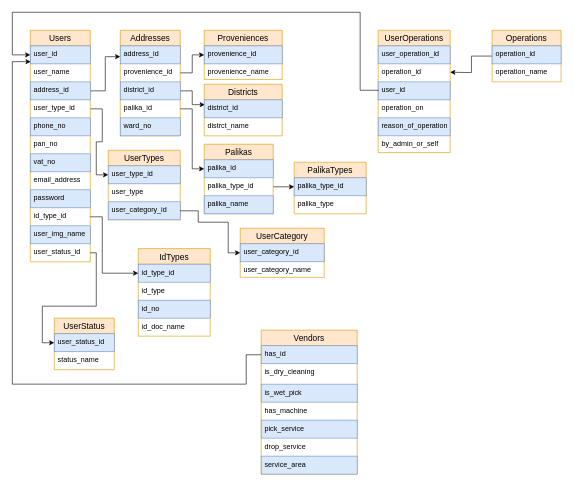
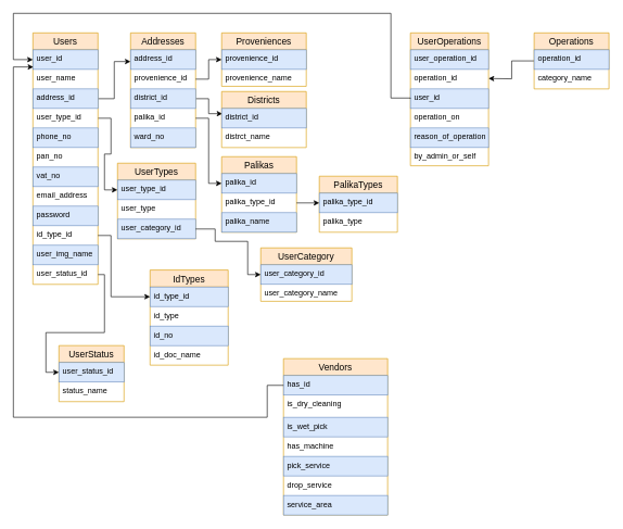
  <mxCell id="0" />
  <mxCell id="1" parent="0" />
  <mxCell id="2" style="edgeStyle=orthogonalEdgeStyle;rounded=0;orthogonalLoop=1;jettySize=auto;html=1;exitX=1;exitY=0.5;exitDx=0;exitDy=0;entryX=0;entryY=0.5;entryDx=0;entryDy=0;" parent="1" source="8" target="18" edge="1"><mxGeometry relative="1" as="geometry" /></mxCell>
  <mxCell id="3" style="edgeStyle=orthogonalEdgeStyle;rounded=0;orthogonalLoop=1;jettySize=auto;html=1;entryX=0;entryY=0.25;entryDx=0;entryDy=0;exitX=1;exitY=0.5;exitDx=0;exitDy=0;" parent="1" source="7" target="22" edge="1"><mxGeometry relative="1" as="geometry" /></mxCell>
  <mxCell id="4" value="Users" style="swimlane;fontStyle=0;childLayout=stackLayout;horizontal=1;startSize=26;horizontalStack=0;resizeParent=1;resizeParentMax=0;resizeLast=0;collapsible=1;marginBottom=0;align=center;fontSize=14;fillColor=#ffe6cc;strokeColor=#d79b00;" parent="1" vertex="1"><mxGeometry x="50" y="50" width="100" height="386" as="geometry" /></mxCell>
  <mxCell id="5" value="user_id" style="text;strokeColor=#6c8ebf;fillColor=#dae8fc;spacingLeft=4;spacingRight=4;overflow=hidden;rotatable=0;points=[[0,0.5],[1,0.5]];portConstraint=eastwest;fontSize=12;fillStyle=auto;" parent="4" vertex="1"><mxGeometry y="26" width="100" height="30" as="geometry" /></mxCell>
  <mxCell id="6" value="user_name" style="text;spacingLeft=4;spacingRight=4;overflow=hidden;rotatable=0;points=[[0,0.5],[1,0.5]];portConstraint=eastwest;fontSize=12;fillStyle=auto;" parent="4" vertex="1"><mxGeometry y="56" width="100" height="30" as="geometry" /></mxCell>
  <mxCell id="7" value="address_id" style="text;strokeColor=#6c8ebf;fillColor=#dae8fc;spacingLeft=4;spacingRight=4;overflow=hidden;rotatable=0;points=[[0,0.5],[1,0.5]];portConstraint=eastwest;fontSize=12;" parent="4" vertex="1"><mxGeometry y="86" width="100" height="30" as="geometry" /></mxCell>
  <mxCell id="8" value="user_type_id" style="text;strokeColor=none;fillColor=none;spacingLeft=4;spacingRight=4;overflow=hidden;rotatable=0;points=[[0,0.5],[1,0.5]];portConstraint=eastwest;fontSize=12;" parent="4" vertex="1"><mxGeometry y="116" width="100" height="30" as="geometry" /></mxCell>
  <mxCell id="9" value="phone_no" style="text;strokeColor=#6c8ebf;fillColor=#dae8fc;spacingLeft=4;spacingRight=4;overflow=hidden;rotatable=0;points=[[0,0.5],[1,0.5]];portConstraint=eastwest;fontSize=12;" parent="4" vertex="1"><mxGeometry y="146" width="100" height="30" as="geometry" /></mxCell>
  <mxCell id="10" value="pan_no" style="text;spacingLeft=4;spacingRight=4;overflow=hidden;rotatable=0;points=[[0,0.5],[1,0.5]];portConstraint=eastwest;fontSize=12;" vertex="1" parent="4"><mxGeometry y="176" width="100" height="30" as="geometry" /></mxCell>
  <mxCell id="11" value="vat_no" style="text;spacingLeft=4;spacingRight=4;overflow=hidden;rotatable=0;points=[[0,0.5],[1,0.5]];portConstraint=eastwest;fontSize=12;fillColor=#dae8fc;strokeColor=#6c8ebf;" vertex="1" parent="4"><mxGeometry y="206" width="100" height="30" as="geometry" /></mxCell>
  <mxCell id="12" value="email_address" style="text;spacingLeft=4;spacingRight=4;overflow=hidden;rotatable=0;points=[[0,0.5],[1,0.5]];portConstraint=eastwest;fontSize=12;" parent="4" vertex="1"><mxGeometry y="236" width="100" height="30" as="geometry" /></mxCell>
  <mxCell id="13" value="password" style="text;spacingLeft=4;spacingRight=4;overflow=hidden;rotatable=0;points=[[0,0.5],[1,0.5]];portConstraint=eastwest;fontSize=12;fillColor=#dae8fc;strokeColor=#6c8ebf;" parent="4" vertex="1"><mxGeometry y="266" width="100" height="30" as="geometry" /></mxCell>
  <mxCell id="14" value="id_type_id" style="text;spacingLeft=4;spacingRight=4;overflow=hidden;rotatable=0;points=[[0,0.5],[1,0.5]];portConstraint=eastwest;fontSize=12;" parent="4" vertex="1"><mxGeometry y="296" width="100" height="30" as="geometry" /></mxCell>
  <mxCell id="15" value="user_img_name" style="text;spacingLeft=4;spacingRight=4;overflow=hidden;rotatable=0;points=[[0,0.5],[1,0.5]];portConstraint=eastwest;fontSize=12;fillColor=#dae8fc;strokeColor=#6c8ebf;" parent="4" vertex="1"><mxGeometry y="326" width="100" height="30" as="geometry" /></mxCell>
  <mxCell id="16" value="user_status_id" style="text;spacingLeft=4;spacingRight=4;overflow=hidden;rotatable=0;points=[[0,0.5],[1,0.5]];portConstraint=eastwest;fontSize=12;" vertex="1" parent="4"><mxGeometry y="356" width="100" height="30" as="geometry" /></mxCell>
  <mxCell id="17" value="UserTypes" style="swimlane;fontStyle=0;childLayout=stackLayout;horizontal=1;startSize=26;horizontalStack=0;resizeParent=1;resizeParentMax=0;resizeLast=0;collapsible=1;marginBottom=0;align=center;fontSize=14;fillColor=#ffe6cc;strokeColor=#d79b00;" parent="1" vertex="1"><mxGeometry x="180" y="250" width="120" height="116" as="geometry" /></mxCell>
  <mxCell id="18" value="user_type_id" style="text;strokeColor=#6c8ebf;fillColor=#dae8fc;spacingLeft=4;spacingRight=4;overflow=hidden;rotatable=0;points=[[0,0.5],[1,0.5]];portConstraint=eastwest;fontSize=12;" parent="17" vertex="1"><mxGeometry y="26" width="120" height="30" as="geometry" /></mxCell>
  <mxCell id="19" value="user_type" style="text;strokeColor=none;fillColor=none;spacingLeft=4;spacingRight=4;overflow=hidden;rotatable=0;points=[[0,0.5],[1,0.5]];portConstraint=eastwest;fontSize=12;" parent="17" vertex="1"><mxGeometry y="56" width="120" height="30" as="geometry" /></mxCell>
  <mxCell id="20" value="user_category_id" style="text;strokeColor=#6c8ebf;fillColor=#dae8fc;spacingLeft=4;spacingRight=4;overflow=hidden;rotatable=0;points=[[0,0.5],[1,0.5]];portConstraint=eastwest;fontSize=12;" vertex="1" parent="17"><mxGeometry y="86" width="120" height="30" as="geometry" /></mxCell>
  <mxCell id="21" style="edgeStyle=orthogonalEdgeStyle;rounded=0;orthogonalLoop=1;jettySize=auto;html=1;entryX=0.008;entryY=0.267;entryDx=0;entryDy=0;entryPerimeter=0;exitX=1;exitY=0.5;exitDx=0;exitDy=0;" parent="1" source="25" target="34" edge="1"><mxGeometry relative="1" as="geometry" /></mxCell>
  <mxCell id="22" value="Addresses" style="swimlane;fontStyle=0;childLayout=stackLayout;horizontal=1;startSize=26;horizontalStack=0;resizeParent=1;resizeParentMax=0;resizeLast=0;collapsible=1;marginBottom=0;align=center;fontSize=14;fillColor=#ffe6cc;strokeColor=#d79b00;" parent="1" vertex="1"><mxGeometry x="200" y="50" width="100" height="176" as="geometry" /></mxCell>
  <mxCell id="23" value="address_id" style="text;strokeColor=#6c8ebf;fillColor=#dae8fc;spacingLeft=4;spacingRight=4;overflow=hidden;rotatable=0;points=[[0,0.5],[1,0.5]];portConstraint=eastwest;fontSize=12;fillStyle=auto;" parent="22" vertex="1"><mxGeometry y="26" width="100" height="30" as="geometry" /></mxCell>
  <mxCell id="24" value="provenience_id" style="text;strokeColor=none;fillColor=none;spacingLeft=4;spacingRight=4;overflow=hidden;rotatable=0;points=[[0,0.5],[1,0.5]];portConstraint=eastwest;fontSize=12;" parent="22" vertex="1"><mxGeometry y="56" width="100" height="30" as="geometry" /></mxCell>
  <mxCell id="25" value="district_id" style="text;strokeColor=#6c8ebf;fillColor=#dae8fc;spacingLeft=4;spacingRight=4;overflow=hidden;rotatable=0;points=[[0,0.5],[1,0.5]];portConstraint=eastwest;fontSize=12;" parent="22" vertex="1"><mxGeometry y="86" width="100" height="30" as="geometry" /></mxCell>
  <mxCell id="26" value="palika_id" style="text;spacingLeft=4;spacingRight=4;overflow=hidden;rotatable=0;points=[[0,0.5],[1,0.5]];portConstraint=eastwest;fontSize=12;" parent="22" vertex="1"><mxGeometry y="116" width="100" height="30" as="geometry" /></mxCell>
  <mxCell id="27" value="ward_no" style="text;strokeColor=#6c8ebf;fillColor=#dae8fc;spacingLeft=4;spacingRight=4;overflow=hidden;rotatable=0;points=[[0,0.5],[1,0.5]];portConstraint=eastwest;fontSize=12;" parent="22" vertex="1"><mxGeometry y="146" width="100" height="30" as="geometry" /></mxCell>
  <mxCell id="28" value="Palikas" style="swimlane;fontStyle=0;childLayout=stackLayout;horizontal=1;startSize=26;horizontalStack=0;resizeParent=1;resizeParentMax=0;resizeLast=0;collapsible=1;marginBottom=0;align=center;fontSize=14;fillColor=#ffe6cc;strokeColor=#d79b00;" parent="1" vertex="1"><mxGeometry x="340" y="240" width="115" height="116" as="geometry" /></mxCell>
  <mxCell id="29" value="palika_id" style="text;strokeColor=#6c8ebf;fillColor=#dae8fc;spacingLeft=4;spacingRight=4;overflow=hidden;rotatable=0;points=[[0,0.5],[1,0.5]];portConstraint=eastwest;fontSize=12;" parent="28" vertex="1"><mxGeometry y="26" width="115" height="30" as="geometry" /></mxCell>
  <mxCell id="30" value="palika_type_id" style="text;strokeColor=none;fillColor=none;spacingLeft=4;spacingRight=4;overflow=hidden;rotatable=0;points=[[0,0.5],[1,0.5]];portConstraint=eastwest;fontSize=12;" parent="28" vertex="1"><mxGeometry y="56" width="115" height="30" as="geometry" /></mxCell>
  <mxCell id="31" value="palika_name" style="text;strokeColor=#6c8ebf;fillColor=#dae8fc;spacingLeft=4;spacingRight=4;overflow=hidden;rotatable=0;points=[[0,0.5],[1,0.5]];portConstraint=eastwest;fontSize=12;" parent="28" vertex="1"><mxGeometry y="86" width="115" height="30" as="geometry" /></mxCell>
  <mxCell id="32" style="edgeStyle=orthogonalEdgeStyle;rounded=0;orthogonalLoop=1;jettySize=auto;html=1;entryX=0;entryY=0.5;entryDx=0;entryDy=0;" parent="1" source="26" target="29" edge="1"><mxGeometry relative="1" as="geometry" /></mxCell>
  <mxCell id="33" value="Districts" style="swimlane;fontStyle=0;childLayout=stackLayout;horizontal=1;startSize=26;horizontalStack=0;resizeParent=1;resizeParentMax=0;resizeLast=0;collapsible=1;marginBottom=0;align=center;fontSize=14;fillColor=#ffe6cc;strokeColor=#d79b00;" parent="1" vertex="1"><mxGeometry x="340" y="140" width="130" height="86" as="geometry" /></mxCell>
  <mxCell id="34" value="district_id" style="text;strokeColor=#6c8ebf;fillColor=#dae8fc;spacingLeft=4;spacingRight=4;overflow=hidden;rotatable=0;points=[[0,0.5],[1,0.5]];portConstraint=eastwest;fontSize=12;" parent="33" vertex="1"><mxGeometry y="26" width="130" height="30" as="geometry" /></mxCell>
  <mxCell id="35" value="distrct_name" style="text;strokeColor=none;fillColor=none;spacingLeft=4;spacingRight=4;overflow=hidden;rotatable=0;points=[[0,0.5],[1,0.5]];portConstraint=eastwest;fontSize=12;" parent="33" vertex="1"><mxGeometry y="56" width="130" height="30" as="geometry" /></mxCell>
  <mxCell id="36" value="Proveniences" style="swimlane;fontStyle=0;childLayout=stackLayout;horizontal=1;startSize=26;horizontalStack=0;resizeParent=1;resizeParentMax=0;resizeLast=0;collapsible=1;marginBottom=0;align=center;fontSize=14;fillColor=#ffe6cc;strokeColor=#d79b00;" parent="1" vertex="1"><mxGeometry x="340" y="50" width="130" height="82" as="geometry" /></mxCell>
  <mxCell id="37" value="provenience_id" style="text;strokeColor=#6c8ebf;fillColor=#dae8fc;spacingLeft=4;spacingRight=4;overflow=hidden;rotatable=0;points=[[0,0.5],[1,0.5]];portConstraint=eastwest;fontSize=12;" parent="36" vertex="1"><mxGeometry y="26" width="130" height="30" as="geometry" /></mxCell>
  <mxCell id="38" value="provenience_name" style="text;strokeColor=none;fillColor=none;spacingLeft=4;spacingRight=4;overflow=hidden;rotatable=0;points=[[0,0.5],[1,0.5]];portConstraint=eastwest;fontSize=12;" parent="36" vertex="1"><mxGeometry y="56" width="130" height="26" as="geometry" /></mxCell>
  <mxCell id="39" style="edgeStyle=orthogonalEdgeStyle;rounded=0;orthogonalLoop=1;jettySize=auto;html=1;entryX=0;entryY=0.5;entryDx=0;entryDy=0;" parent="1" source="24" target="37" edge="1"><mxGeometry relative="1" as="geometry" /></mxCell>
  <mxCell id="40" value="IdTypes" style="swimlane;fontStyle=0;childLayout=stackLayout;horizontal=1;startSize=26;horizontalStack=0;resizeParent=1;resizeParentMax=0;resizeLast=0;collapsible=1;marginBottom=0;align=center;fontSize=14;fillColor=#ffe6cc;strokeColor=#d79b00;" parent="1" vertex="1"><mxGeometry x="230" y="414" width="120" height="146" as="geometry" /></mxCell>
  <mxCell id="41" value="id_type_id" style="text;strokeColor=#6c8ebf;fillColor=#dae8fc;spacingLeft=4;spacingRight=4;overflow=hidden;rotatable=0;points=[[0,0.5],[1,0.5]];portConstraint=eastwest;fontSize=12;" parent="40" vertex="1"><mxGeometry y="26" width="120" height="30" as="geometry" /></mxCell>
  <mxCell id="42" value="id_type" style="text;strokeColor=none;fillColor=none;spacingLeft=4;spacingRight=4;overflow=hidden;rotatable=0;points=[[0,0.5],[1,0.5]];portConstraint=eastwest;fontSize=12;" parent="40" vertex="1"><mxGeometry y="56" width="120" height="30" as="geometry" /></mxCell>
  <mxCell id="43" value="id_no" style="text;strokeColor=#6c8ebf;fillColor=#dae8fc;spacingLeft=4;spacingRight=4;overflow=hidden;rotatable=0;points=[[0,0.5],[1,0.5]];portConstraint=eastwest;fontSize=12;" parent="40" vertex="1"><mxGeometry y="86" width="120" height="30" as="geometry" /></mxCell>
  <mxCell id="44" value="id_doc_name" style="text;spacingLeft=4;spacingRight=4;overflow=hidden;rotatable=0;points=[[0,0.5],[1,0.5]];portConstraint=eastwest;fontSize=12;" parent="40" vertex="1"><mxGeometry y="116" width="120" height="30" as="geometry" /></mxCell>
  <mxCell id="45" value="PalikaTypes" style="swimlane;fontStyle=0;childLayout=stackLayout;horizontal=1;startSize=26;horizontalStack=0;resizeParent=1;resizeParentMax=0;resizeLast=0;collapsible=1;marginBottom=0;align=center;fontSize=14;fillColor=#ffe6cc;strokeColor=#d79b00;" vertex="1" parent="1"><mxGeometry x="490" y="270" width="120" height="86" as="geometry" /></mxCell>
  <mxCell id="46" value="palika_type_id" style="text;strokeColor=#6c8ebf;fillColor=#dae8fc;spacingLeft=4;spacingRight=4;overflow=hidden;rotatable=0;points=[[0,0.5],[1,0.5]];portConstraint=eastwest;fontSize=12;" vertex="1" parent="45"><mxGeometry y="26" width="120" height="30" as="geometry" /></mxCell>
  <mxCell id="47" value="palika_type" style="text;strokeColor=none;fillColor=none;spacingLeft=4;spacingRight=4;overflow=hidden;rotatable=0;points=[[0,0.5],[1,0.5]];portConstraint=eastwest;fontSize=12;" vertex="1" parent="45"><mxGeometry y="56" width="120" height="30" as="geometry" /></mxCell>
  <mxCell id="48" value="UserOperations" style="swimlane;fontStyle=0;childLayout=stackLayout;horizontal=1;startSize=26;horizontalStack=0;resizeParent=1;resizeParentMax=0;resizeLast=0;collapsible=1;marginBottom=0;align=center;fontSize=14;fillColor=#ffe6cc;strokeColor=#d79b00;" vertex="1" parent="1"><mxGeometry x="630" y="50" width="120" height="204" as="geometry" /></mxCell>
  <mxCell id="49" value="user_operation_id" style="text;spacingLeft=4;spacingRight=4;overflow=hidden;rotatable=0;points=[[0,0.5],[1,0.5]];portConstraint=eastwest;fontSize=12;fillColor=#dae8fc;strokeColor=#6c8ebf;" vertex="1" parent="48"><mxGeometry y="26" width="120" height="30" as="geometry" /></mxCell>
  <mxCell id="50" value="operation_id" style="text;strokeColor=none;fillColor=none;spacingLeft=4;spacingRight=4;overflow=hidden;rotatable=0;points=[[0,0.5],[1,0.5]];portConstraint=eastwest;fontSize=12;" vertex="1" parent="48"><mxGeometry y="56" width="120" height="30" as="geometry" /></mxCell>
  <mxCell id="51" value="user_id" style="text;strokeColor=#6c8ebf;fillColor=#dae8fc;spacingLeft=4;spacingRight=4;overflow=hidden;rotatable=0;points=[[0,0.5],[1,0.5]];portConstraint=eastwest;fontSize=12;" vertex="1" parent="48"><mxGeometry y="86" width="120" height="30" as="geometry" /></mxCell>
  <mxCell id="52" value="operation_on" style="text;spacingLeft=4;spacingRight=4;overflow=hidden;rotatable=0;points=[[0,0.5],[1,0.5]];portConstraint=eastwest;fontSize=12;" vertex="1" parent="48"><mxGeometry y="116" width="120" height="30" as="geometry" /></mxCell>
  <mxCell id="53" value="reason_of_operation" style="text;spacingLeft=4;spacingRight=4;overflow=hidden;rotatable=0;points=[[0,0.5],[1,0.5]];portConstraint=eastwest;fontSize=12;fillColor=#dae8fc;strokeColor=#6c8ebf;" vertex="1" parent="48"><mxGeometry y="146" width="120" height="30" as="geometry" /></mxCell>
  <mxCell id="54" value="by_admin_or_self" style="text;spacingLeft=4;spacingRight=4;overflow=hidden;rotatable=0;points=[[0,0.5],[1,0.5]];portConstraint=eastwest;fontSize=12;" vertex="1" parent="48"><mxGeometry y="176" width="120" height="28" as="geometry" /></mxCell>
  <mxCell id="55" value="UserStatus" style="swimlane;fontStyle=0;childLayout=stackLayout;horizontal=1;startSize=26;horizontalStack=0;resizeParent=1;resizeParentMax=0;resizeLast=0;collapsible=1;marginBottom=0;align=center;fontSize=14;fillColor=#ffe6cc;strokeColor=#d79b00;" vertex="1" parent="1"><mxGeometry x="90" y="530" width="100" height="86" as="geometry" /></mxCell>
  <mxCell id="56" value="user_status_id" style="text;strokeColor=#6c8ebf;fillColor=#dae8fc;spacingLeft=4;spacingRight=4;overflow=hidden;rotatable=0;points=[[0,0.5],[1,0.5]];portConstraint=eastwest;fontSize=12;" vertex="1" parent="55"><mxGeometry y="26" width="100" height="30" as="geometry" /></mxCell>
  <mxCell id="57" value="status_name" style="text;strokeColor=none;fillColor=none;spacingLeft=4;spacingRight=4;overflow=hidden;rotatable=0;points=[[0,0.5],[1,0.5]];portConstraint=eastwest;fontSize=12;" vertex="1" parent="55"><mxGeometry y="56" width="100" height="30" as="geometry" /></mxCell>
  <mxCell id="58" style="edgeStyle=orthogonalEdgeStyle;rounded=0;orthogonalLoop=1;jettySize=auto;html=1;exitX=1;exitY=0.5;exitDx=0;exitDy=0;entryX=0;entryY=0.5;entryDx=0;entryDy=0;" edge="1" parent="1" source="30" target="46"><mxGeometry relative="1" as="geometry" /></mxCell>
  <mxCell id="59" style="edgeStyle=orthogonalEdgeStyle;rounded=0;orthogonalLoop=1;jettySize=auto;html=1;exitX=0;exitY=0.5;exitDx=0;exitDy=0;" edge="1" parent="1" source="51" target="5"><mxGeometry relative="1" as="geometry"><mxPoint x="620" y="130" as="sourcePoint" /><Array as="points"><mxPoint x="600" y="150" /><mxPoint x="600" y="20" /><mxPoint x="20" y="20" /><mxPoint x="20" y="91" /></Array></mxGeometry></mxCell>
  <mxCell id="60" value="UserCategory" style="swimlane;fontStyle=0;childLayout=stackLayout;horizontal=1;startSize=26;horizontalStack=0;resizeParent=1;resizeParentMax=0;resizeLast=0;collapsible=1;marginBottom=0;align=center;fontSize=14;fillColor=#ffe6cc;strokeColor=#d79b00;" vertex="1" parent="1"><mxGeometry x="400" y="380" width="140" height="82" as="geometry" /></mxCell>
  <mxCell id="61" value="user_category_id" style="text;strokeColor=#6c8ebf;fillColor=#dae8fc;spacingLeft=4;spacingRight=4;overflow=hidden;rotatable=0;points=[[0,0.5],[1,0.5]];portConstraint=eastwest;fontSize=12;" vertex="1" parent="60"><mxGeometry y="26" width="140" height="30" as="geometry" /></mxCell>
  <mxCell id="62" style="edgeStyle=orthogonalEdgeStyle;rounded=0;orthogonalLoop=1;jettySize=auto;html=1;exitX=1;exitY=0.5;exitDx=0;exitDy=0;" edge="1" parent="60" source="61" target="61"><mxGeometry relative="1" as="geometry" /></mxCell>
  <mxCell id="63" value="user_category_name" style="text;strokeColor=none;fillColor=none;spacingLeft=4;spacingRight=4;overflow=hidden;rotatable=0;points=[[0,0.5],[1,0.5]];portConstraint=eastwest;fontSize=12;" vertex="1" parent="60"><mxGeometry y="56" width="140" height="26" as="geometry" /></mxCell>
  <mxCell id="64" style="edgeStyle=orthogonalEdgeStyle;rounded=0;orthogonalLoop=1;jettySize=auto;html=1;exitX=1;exitY=0.5;exitDx=0;exitDy=0;entryX=0;entryY=0.5;entryDx=0;entryDy=0;" edge="1" parent="1" source="20" target="60"><mxGeometry relative="1" as="geometry"><Array as="points"><mxPoint x="330" y="351" /><mxPoint x="330" y="370" /><mxPoint x="380" y="370" /><mxPoint x="380" y="421" /></Array></mxGeometry></mxCell>
  <mxCell id="65" style="edgeStyle=orthogonalEdgeStyle;rounded=0;orthogonalLoop=1;jettySize=auto;html=1;exitX=1;exitY=0.5;exitDx=0;exitDy=0;elbow=vertical;entryX=0;entryY=0.5;entryDx=0;entryDy=0;" edge="1" parent="1" source="14" target="41"><mxGeometry relative="1" as="geometry"><mxPoint x="170" y="470" as="targetPoint" /><Array as="points"><mxPoint x="170" y="361" /><mxPoint x="170" y="455" /></Array></mxGeometry></mxCell>
  <mxCell id="66" style="edgeStyle=orthogonalEdgeStyle;rounded=0;orthogonalLoop=1;jettySize=auto;html=1;exitX=1;exitY=0.5;exitDx=0;exitDy=0;elbow=vertical;entryX=0;entryY=0.5;entryDx=0;entryDy=0;" edge="1" parent="1" source="16" target="56"><mxGeometry relative="1" as="geometry"><mxPoint x="80" y="560" as="targetPoint" /><Array as="points"><mxPoint x="160" y="421" /><mxPoint x="160" y="510" /><mxPoint x="70" y="510" /><mxPoint x="70" y="571" /></Array></mxGeometry></mxCell>
  <mxCell id="67" value="Vendors" style="swimlane;fontStyle=0;childLayout=stackLayout;horizontal=1;startSize=26;horizontalStack=0;resizeParent=1;resizeParentMax=0;resizeLast=0;collapsible=1;marginBottom=0;align=center;fontSize=14;fillColor=#ffe6cc;strokeColor=#d79b00;" vertex="1" parent="1"><mxGeometry x="435" y="550" width="160" height="240" as="geometry" /></mxCell>
  <mxCell id="68" value="has_id" style="text;strokeColor=#6c8ebf;fillColor=#dae8fc;spacingLeft=4;spacingRight=4;overflow=hidden;rotatable=0;points=[[0,0.5],[1,0.5]];portConstraint=eastwest;fontSize=12;" vertex="1" parent="67"><mxGeometry y="26" width="160" height="30" as="geometry" /></mxCell>
  <mxCell id="69" value="is_dry_cleaning" style="text;strokeColor=none;fillColor=none;spacingLeft=4;spacingRight=4;overflow=hidden;rotatable=0;points=[[0,0.5],[1,0.5]];portConstraint=eastwest;fontSize=12;" vertex="1" parent="67"><mxGeometry y="56" width="160" height="34" as="geometry" /></mxCell>
  <mxCell id="70" value="is_wet_pick" style="text;strokeColor=#6c8ebf;fillColor=#dae8fc;spacingLeft=4;spacingRight=4;overflow=hidden;rotatable=0;points=[[0,0.5],[1,0.5]];portConstraint=eastwest;fontSize=12;" vertex="1" parent="67"><mxGeometry y="90" width="160" height="30" as="geometry" /></mxCell>
  <mxCell id="71" value="has_machine" style="text;strokeColor=none;fillColor=none;spacingLeft=4;spacingRight=4;overflow=hidden;rotatable=0;points=[[0,0.5],[1,0.5]];portConstraint=eastwest;fontSize=12;" vertex="1" parent="67"><mxGeometry y="120" width="160" height="30" as="geometry" /></mxCell>
  <mxCell id="72" value="pick_service" style="text;strokeColor=#6c8ebf;fillColor=#dae8fc;spacingLeft=4;spacingRight=4;overflow=hidden;rotatable=0;points=[[0,0.5],[1,0.5]];portConstraint=eastwest;fontSize=12;" vertex="1" parent="67"><mxGeometry y="150" width="160" height="30" as="geometry" /></mxCell>
  <mxCell id="73" value="drop_service" style="text;strokeColor=none;fillColor=none;spacingLeft=4;spacingRight=4;overflow=hidden;rotatable=0;points=[[0,0.5],[1,0.5]];portConstraint=eastwest;fontSize=12;" vertex="1" parent="67"><mxGeometry y="180" width="160" height="30" as="geometry" /></mxCell>
  <mxCell id="74" value="service_area" style="text;strokeColor=#6c8ebf;fillColor=#dae8fc;spacingLeft=4;spacingRight=4;overflow=hidden;rotatable=0;points=[[0,0.5],[1,0.5]];portConstraint=eastwest;fontSize=12;" vertex="1" parent="67"><mxGeometry y="210" width="160" height="30" as="geometry" /></mxCell>
  <mxCell id="75" style="edgeStyle=orthogonalEdgeStyle;rounded=0;orthogonalLoop=1;jettySize=auto;html=1;entryX=0.007;entryY=0.877;entryDx=0;entryDy=0;entryPerimeter=0;elbow=vertical;" edge="1" parent="1" source="68" target="5"><mxGeometry relative="1" as="geometry"><Array as="points"><mxPoint x="410" y="591" /><mxPoint x="410" y="640" /><mxPoint x="20" y="640" /><mxPoint x="20" y="102" /></Array></mxGeometry></mxCell>
  <mxCell id="76" style="edgeStyle=orthogonalEdgeStyle;rounded=0;orthogonalLoop=1;jettySize=auto;html=1;elbow=vertical;" edge="1" parent="1" source="77"><mxGeometry relative="1" as="geometry"><mxPoint x="750" y="120" as="targetPoint" /></mxGeometry></mxCell>
  <mxCell id="77" value="Operations" style="swimlane;fontStyle=0;childLayout=stackLayout;horizontal=1;startSize=26;horizontalStack=0;resizeParent=1;resizeParentMax=0;resizeLast=0;collapsible=1;marginBottom=0;align=center;fontSize=14;fillColor=#ffe6cc;strokeColor=#d79b00;" vertex="1" parent="1"><mxGeometry x="820" y="50" width="115" height="86" as="geometry" /></mxCell>
  <mxCell id="78" value="operation_id" style="text;strokeColor=#6c8ebf;fillColor=#dae8fc;spacingLeft=4;spacingRight=4;overflow=hidden;rotatable=0;points=[[0,0.5],[1,0.5]];portConstraint=eastwest;fontSize=12;" vertex="1" parent="77"><mxGeometry y="26" width="115" height="30" as="geometry" /></mxCell>
- <mxCell id="79" value="operation_name" style="text;strokeColor=none;fillColor=none;spacingLeft=4;spacingRight=4;overflow=hidden;rotatable=0;points=[[0,0.5],[1,0.5]];portConstraint=eastwest;fontSize=12;" vertex="1" parent="77"><mxGeometry y="56" width="115" height="30" as="geometry" /></mxCell>
+ <mxCell id="79" value="category_name" style="text;strokeColor=none;fillColor=none;spacingLeft=4;spacingRight=4;overflow=hidden;rotatable=0;points=[[0,0.5],[1,0.5]];portConstraint=eastwest;fontSize=12;" vertex="1" parent="77"><mxGeometry y="56" width="115" height="30" as="geometry" /></mxCell>
